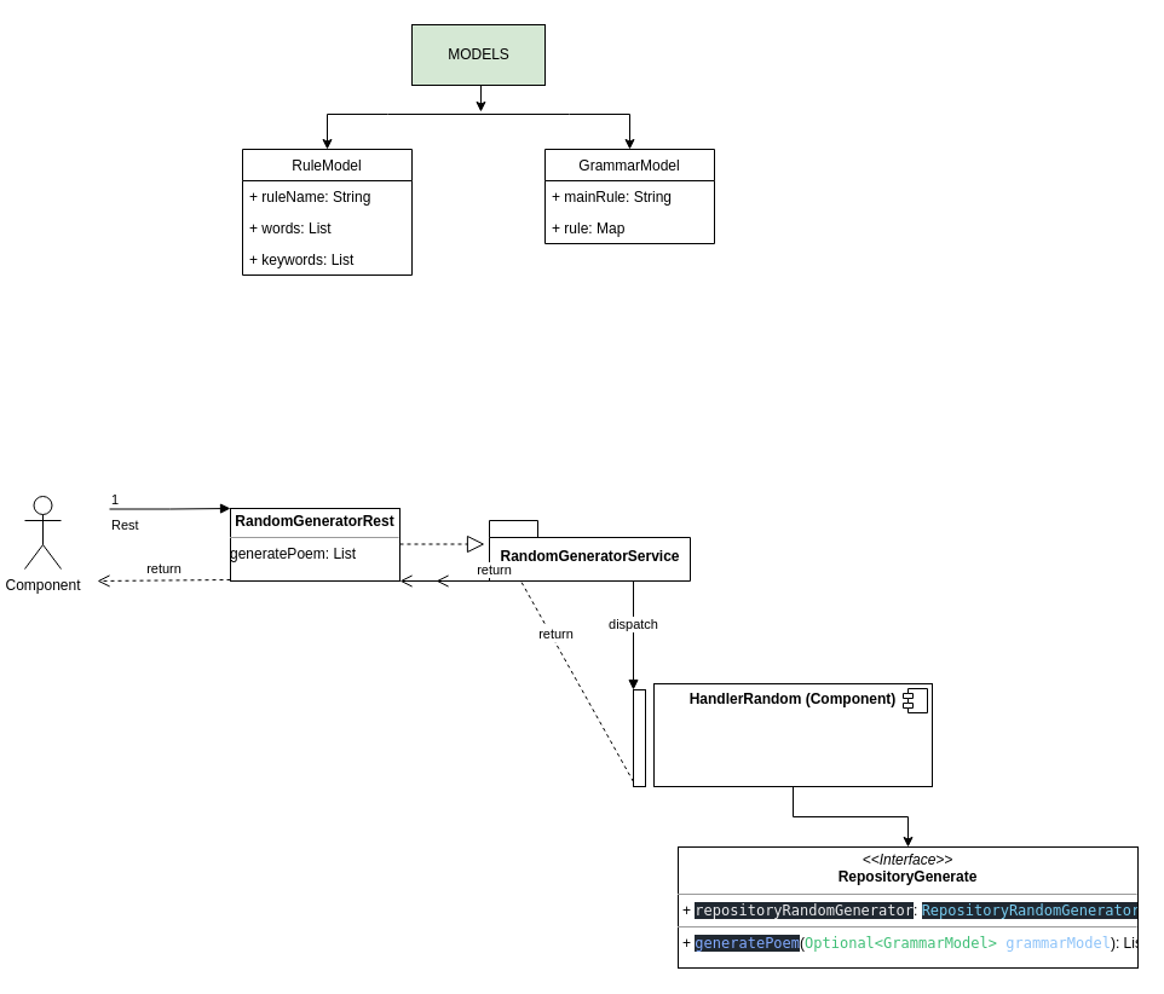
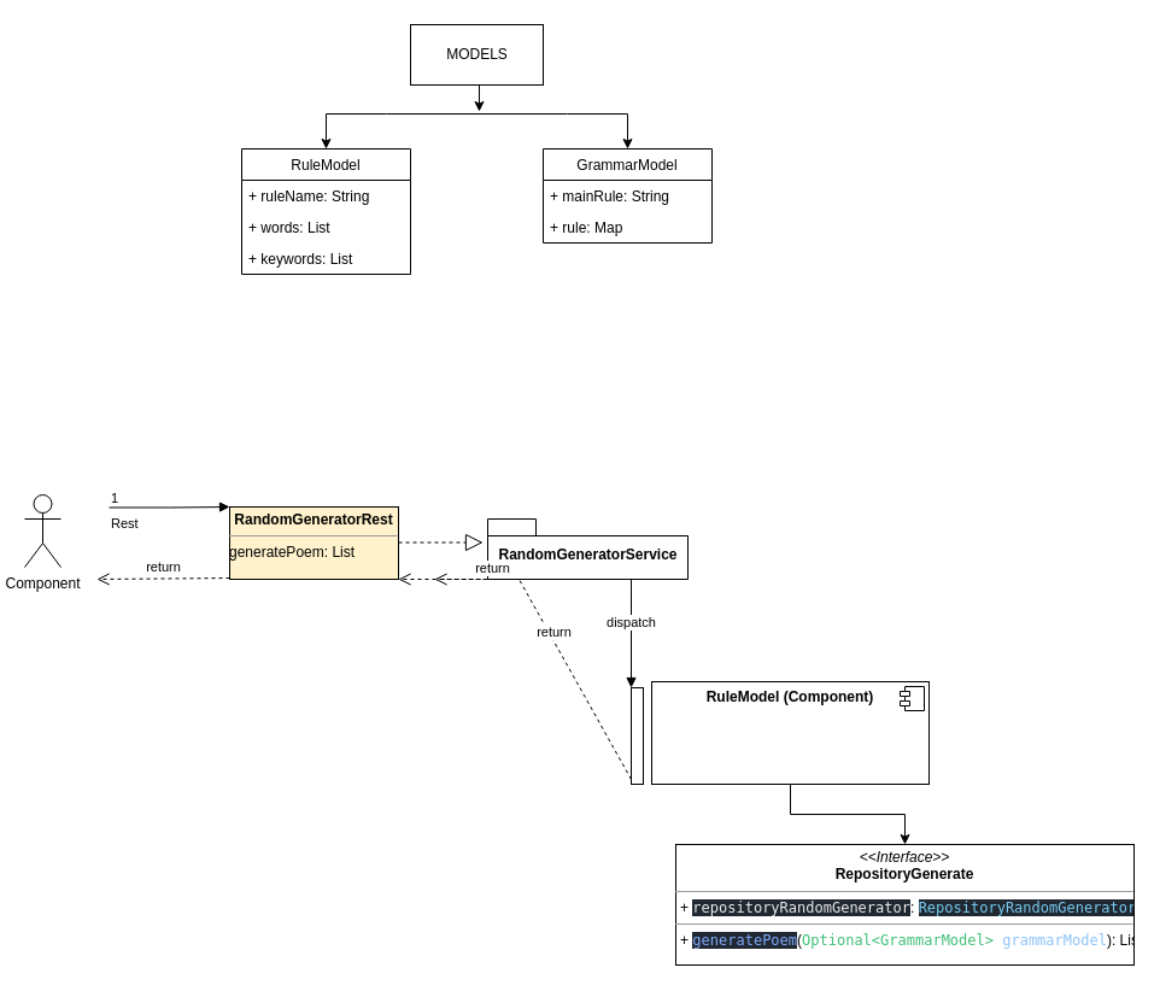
  <mxCell id="0" />
  <mxCell id="1" parent="0" />
  <mxCell id="2" value="RuleModel" style="swimlane;fontStyle=0;childLayout=stackLayout;horizontal=1;startSize=26;fillColor=none;horizontalStack=0;resizeParent=1;resizeParentMax=0;resizeLast=0;collapsible=1;marginBottom=0;" vertex="1" parent="1"><mxGeometry x="200" y="123" width="140" height="104" as="geometry" /></mxCell>
  <mxCell id="3" value="+ ruleName: String" style="text;strokeColor=none;fillColor=none;align=left;verticalAlign=top;spacingLeft=4;spacingRight=4;overflow=hidden;rotatable=0;points=[[0,0.5],[1,0.5]];portConstraint=eastwest;" vertex="1" parent="2"><mxGeometry y="26" width="140" height="26" as="geometry" /></mxCell>
  <mxCell id="4" value="+ words: List" style="text;strokeColor=none;fillColor=none;align=left;verticalAlign=top;spacingLeft=4;spacingRight=4;overflow=hidden;rotatable=0;points=[[0,0.5],[1,0.5]];portConstraint=eastwest;" vertex="1" parent="2"><mxGeometry y="52" width="140" height="26" as="geometry" /></mxCell>
  <mxCell id="5" value="+ keywords: List" style="text;strokeColor=none;fillColor=none;align=left;verticalAlign=top;spacingLeft=4;spacingRight=4;overflow=hidden;rotatable=0;points=[[0,0.5],[1,0.5]];portConstraint=eastwest;" vertex="1" parent="2"><mxGeometry y="78" width="140" height="26" as="geometry" /></mxCell>
  <mxCell id="6" value="GrammarModel" style="swimlane;fontStyle=0;childLayout=stackLayout;horizontal=1;startSize=26;fillColor=none;horizontalStack=0;resizeParent=1;resizeParentMax=0;resizeLast=0;collapsible=1;marginBottom=0;" vertex="1" parent="1"><mxGeometry x="450" y="123" width="140" height="78" as="geometry" /></mxCell>
  <mxCell id="7" value="+ mainRule: String" style="text;strokeColor=none;fillColor=none;align=left;verticalAlign=top;spacingLeft=4;spacingRight=4;overflow=hidden;rotatable=0;points=[[0,0.5],[1,0.5]];portConstraint=eastwest;" vertex="1" parent="6"><mxGeometry y="26" width="140" height="26" as="geometry" /></mxCell>
  <mxCell id="8" value="+ rule: Map" style="text;strokeColor=none;fillColor=none;align=left;verticalAlign=top;spacingLeft=4;spacingRight=4;overflow=hidden;rotatable=0;points=[[0,0.5],[1,0.5]];portConstraint=eastwest;" vertex="1" parent="6"><mxGeometry y="52" width="140" height="26" as="geometry" /></mxCell>
  <mxCell id="9" style="edgeStyle=orthogonalEdgeStyle;rounded=0;orthogonalLoop=1;jettySize=auto;html=1;exitX=0.5;exitY=1;exitDx=0;exitDy=0;entryX=0.513;entryY=0.25;entryDx=0;entryDy=0;entryPerimeter=0;" edge="1" parent="1" source="10" target="13"><mxGeometry relative="1" as="geometry" /></mxCell>
- <mxCell id="10" value="MODELS" style="html=1;fillColor=#d5e8d4;" vertex="1" parent="1"><mxGeometry x="340" y="20" width="110" height="50" as="geometry" /></mxCell>
+ <mxCell id="10" value="MODELS" style="html=1;" vertex="1" parent="1"><mxGeometry x="340" y="20" width="110" height="50" as="geometry" /></mxCell>
  <mxCell id="11" style="edgeStyle=orthogonalEdgeStyle;rounded=0;orthogonalLoop=1;jettySize=auto;html=1;" edge="1" parent="1" source="13" target="2"><mxGeometry relative="1" as="geometry" /></mxCell>
  <mxCell id="12" style="edgeStyle=orthogonalEdgeStyle;rounded=0;orthogonalLoop=1;jettySize=auto;html=1;" edge="1" parent="1" source="13" target="6"><mxGeometry relative="1" as="geometry" /></mxCell>
  <mxCell id="13" value="" style="line;strokeWidth=1;fillColor=none;align=left;verticalAlign=middle;spacingTop=-1;spacingLeft=3;spacingRight=3;rotatable=0;labelPosition=right;points=[];portConstraint=eastwest;" vertex="1" parent="1"><mxGeometry x="320" y="90" width="150" height="8" as="geometry" /></mxCell>
  <mxCell id="14" value="Component" style="shape=umlActor;verticalLabelPosition=bottom;verticalAlign=top;html=1;" vertex="1" parent="1"><mxGeometry x="20" y="410" width="30" height="60" as="geometry" /></mxCell>
- <mxCell id="15" value="&lt;p style=&quot;margin: 0px ; margin-top: 4px ; text-align: center&quot;&gt;&lt;b&gt;RandomGeneratorRest&lt;/b&gt;&lt;/p&gt;&lt;hr size=&quot;1&quot;&gt;&lt;div style=&quot;height: 2px&quot;&gt;generatePoem: List&lt;/div&gt;" style="verticalAlign=top;align=left;overflow=fill;fontSize=12;fontFamily=Helvetica;html=1;" vertex="1" parent="1"><mxGeometry x="190" y="420" width="140" height="60" as="geometry" /></mxCell>
+ <mxCell id="15" value="&lt;p style=&quot;margin: 0px ; margin-top: 4px ; text-align: center&quot;&gt;&lt;b&gt;RandomGeneratorRest&lt;/b&gt;&lt;/p&gt;&lt;hr size=&quot;1&quot;&gt;&lt;div style=&quot;height: 2px&quot;&gt;generatePoem: List&lt;/div&gt;" style="verticalAlign=top;align=left;overflow=fill;fontSize=12;fontFamily=Helvetica;html=1;fillColor=#fff2cc;" vertex="1" parent="1"><mxGeometry x="190" y="420" width="140" height="60" as="geometry" /></mxCell>
  <mxCell id="16" value="Rest" style="endArrow=block;endFill=1;html=1;edgeStyle=orthogonalEdgeStyle;align=left;verticalAlign=top;rounded=0;" edge="1" parent="1"><mxGeometry x="-1" relative="1" as="geometry"><mxPoint x="90" y="420.5" as="sourcePoint" /><mxPoint x="190" y="420" as="targetPoint" /><Array as="points"><mxPoint x="140" y="420.5" /></Array></mxGeometry></mxCell>
  <mxCell id="17" value="1" style="edgeLabel;resizable=0;html=1;align=left;verticalAlign=bottom;" connectable="0" vertex="1" parent="16"><mxGeometry x="-1" relative="1" as="geometry" /></mxCell>
  <mxCell id="18" value="return" style="html=1;verticalAlign=bottom;endArrow=open;dashed=1;endSize=8;rounded=0;" edge="1" parent="1"><mxGeometry relative="1" as="geometry"><mxPoint x="190" y="479" as="sourcePoint" /><mxPoint x="80" y="480" as="targetPoint" /></mxGeometry></mxCell>
  <mxCell id="19" value="" style="endArrow=block;dashed=1;endFill=0;endSize=12;html=1;rounded=0;" edge="1" parent="1"><mxGeometry width="160" relative="1" as="geometry"><mxPoint x="330" y="449.5" as="sourcePoint" /><mxPoint x="400" y="449.5" as="targetPoint" /></mxGeometry></mxCell>
  <mxCell id="20" value="RandomGeneratorService" style="shape=folder;fontStyle=1;spacingTop=10;tabWidth=40;tabHeight=14;tabPosition=left;html=1;" vertex="1" parent="1"><mxGeometry x="404" y="430" width="166" height="50" as="geometry" /></mxCell>
- <mxCell id="21" value="return" style="html=1;verticalAlign=bottom;endArrow=open;dashed=0;endSize=8;rounded=0;exitX=0.5;exitY=1;exitDx=0;exitDy=0;exitPerimeter=0;entryX=1;entryY=1;entryDx=0;entryDy=0;" edge="1" parent="1" source="20" target="15"><mxGeometry relative="1" as="geometry"><mxPoint x="484" y="550" as="sourcePoint" /><mxPoint x="487" y="520" as="targetPoint" /><Array as="points" /></mxGeometry></mxCell>
+ <mxCell id="21" value="return" style="html=1;verticalAlign=bottom;endArrow=open;dashed=1;endSize=8;rounded=0;exitX=0.5;exitY=1;exitDx=0;exitDy=0;exitPerimeter=0;entryX=1;entryY=1;entryDx=0;entryDy=0;" edge="1" parent="1" source="20" target="15"><mxGeometry relative="1" as="geometry"><mxPoint x="484" y="550" as="sourcePoint" /><mxPoint x="487" y="520" as="targetPoint" /><Array as="points" /></mxGeometry></mxCell>
  <mxCell id="22" value="" style="html=1;points=[];perimeter=orthogonalPerimeter;" vertex="1" parent="1"><mxGeometry x="523" y="570" width="10" height="80" as="geometry" /></mxCell>
  <mxCell id="23" value="dispatch" style="html=1;verticalAlign=bottom;endArrow=block;entryX=0;entryY=0;rounded=0;exitX=0.717;exitY=1;exitDx=0;exitDy=0;exitPerimeter=0;" edge="1" target="22" parent="1" source="20"><mxGeometry relative="1" as="geometry"><mxPoint x="443" y="471" as="sourcePoint" /></mxGeometry></mxCell>
  <mxCell id="24" value="return" style="html=1;verticalAlign=bottom;endArrow=open;dashed=1;endSize=8;exitX=0;exitY=0.95;rounded=0;entryX=0.5;entryY=1;entryDx=0;entryDy=0;entryPerimeter=0;" edge="1" source="22" parent="1"><mxGeometry relative="1" as="geometry"><mxPoint x="360" y="480" as="targetPoint" /><Array as="points"><mxPoint x="430" y="480" /></Array></mxGeometry></mxCell>
  <mxCell id="25" style="edgeStyle=orthogonalEdgeStyle;rounded=0;orthogonalLoop=1;jettySize=auto;html=1;" edge="1" parent="1" source="26" target="28"><mxGeometry relative="1" as="geometry"><mxPoint x="655" y="710" as="targetPoint" /></mxGeometry></mxCell>
- <mxCell id="26" value="&lt;p style=&quot;margin: 0px ; margin-top: 6px ; text-align: center&quot;&gt;&lt;b&gt;HandlerRandom (Component)&lt;/b&gt;&lt;/p&gt;" style="align=left;overflow=fill;html=1;dropTarget=0;" vertex="1" parent="1"><mxGeometry x="540" y="565" width="230" height="85" as="geometry" /></mxCell>
+ <mxCell id="26" value="&lt;p style=&quot;margin: 0px ; margin-top: 6px ; text-align: center&quot;&gt;&lt;b&gt;RuleModel (Component)&lt;/b&gt;&lt;/p&gt;" style="align=left;overflow=fill;html=1;dropTarget=0;" vertex="1" parent="1"><mxGeometry x="540" y="565" width="230" height="85" as="geometry" /></mxCell>
  <mxCell id="27" value="" style="shape=component;jettyWidth=8;jettyHeight=4;" vertex="1" parent="26"><mxGeometry x="1" width="20" height="20" relative="1" as="geometry"><mxPoint x="-24" y="4" as="offset" /></mxGeometry></mxCell>
  <mxCell id="28" value="&lt;p style=&quot;margin: 0px ; margin-top: 4px ; text-align: center&quot;&gt;&lt;i&gt;&amp;lt;&amp;lt;Interface&amp;gt;&amp;gt;&lt;/i&gt;&lt;br&gt;&lt;b&gt;RepositoryGenerate&lt;/b&gt;&lt;/p&gt;&lt;hr size=&quot;1&quot;&gt;&lt;p style=&quot;margin: 0px ; margin-left: 4px&quot;&gt;+&amp;nbsp;&lt;span style=&quot;background-color: rgb(32 , 40 , 49) ; color: rgb(236 , 236 , 238) ; font-family: &amp;#34;fira code&amp;#34; , monospace&quot;&gt;repositoryRandomGenerator&lt;/span&gt;&lt;span&gt;:&amp;nbsp;&lt;/span&gt;&lt;span style=&quot;color: rgb(120 , 204 , 240) ; background-color: rgb(32 , 40 , 49) ; font-family: &amp;#34;fira code&amp;#34; , monospace&quot;&gt;RepositoryRandomGenerator&lt;/span&gt;&lt;/p&gt;&lt;hr size=&quot;1&quot;&gt;&lt;p style=&quot;margin: 0px ; margin-left: 4px&quot;&gt;+&amp;nbsp;&lt;span style=&quot;color: rgb(130 , 170 , 255) ; background-color: rgb(32 , 40 , 49) ; font-family: &amp;#34;fira code&amp;#34; , monospace&quot;&gt;generatePoem&lt;/span&gt;&lt;span&gt;(&lt;/span&gt;&lt;span style=&quot;font-family: &amp;#34;fira code&amp;#34; , monospace ; color: rgb(64 , 191 , 119)&quot;&gt;Optional&amp;lt;GrammarModel&amp;gt; &lt;/span&gt;&lt;span style=&quot;font-family: &amp;#34;fira code&amp;#34; , monospace ; color: rgb(141 , 195 , 249)&quot;&gt;grammarModel&lt;/span&gt;&lt;span&gt;): List&lt;/span&gt;&lt;/p&gt;" style="verticalAlign=top;align=left;overflow=fill;fontSize=12;fontFamily=Helvetica;html=1;" vertex="1" parent="1"><mxGeometry x="560" y="700" width="380" height="100" as="geometry" /></mxCell>
